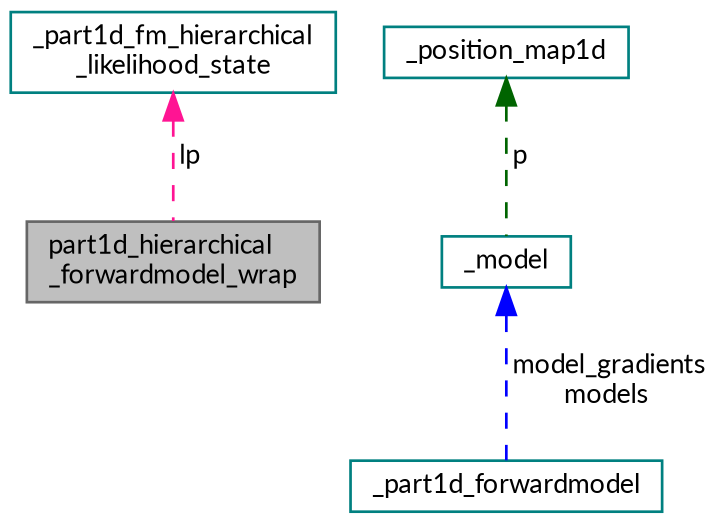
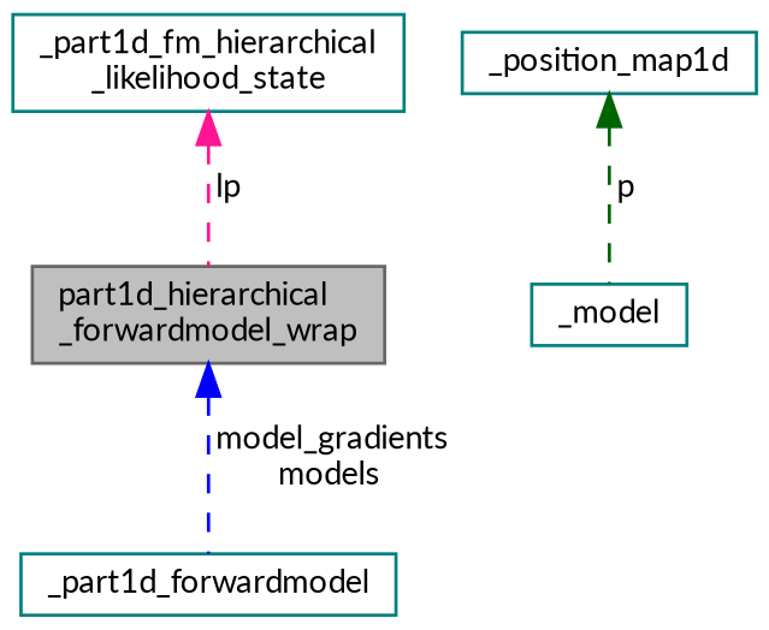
  digraph {
    fontname=Lato
    node [color=teal fillcolor=white fontname=Lato fontsize=10 shape=record style=filled]
    edge [dir=back fontname=Lato fontsize=10 labelfontname="FreeSans.ttf" labelfontsize=10 style=dashed]
    n1 [color=gray40 fillcolor=grey75 fontcolor=black height=0.2 label="part1d_hierarchical\l_forwardmodel_wrap" width=0.4]
    n2 [height=0.2 label="_part1d_fm_hierarchical\l_likelihood_state" width=0.4]
    n3 [height=0.2 label=_part1d_forwardmodel width=0.4]
    n4 [height=0.2 label=_model width=0.4]
    n5 [height=0.2 label=_position_map1d width=0.4]
    n2 -> n1 [color=deeppink label=" lp"]
-   n4 -> n3 [color=blue label=" model_gradients\nmodels"]
+   n1 -> n3 [color=blue label=" model_gradients\nmodels"]
    n5 -> n4 [color=darkgreen label=" p"]
  }
